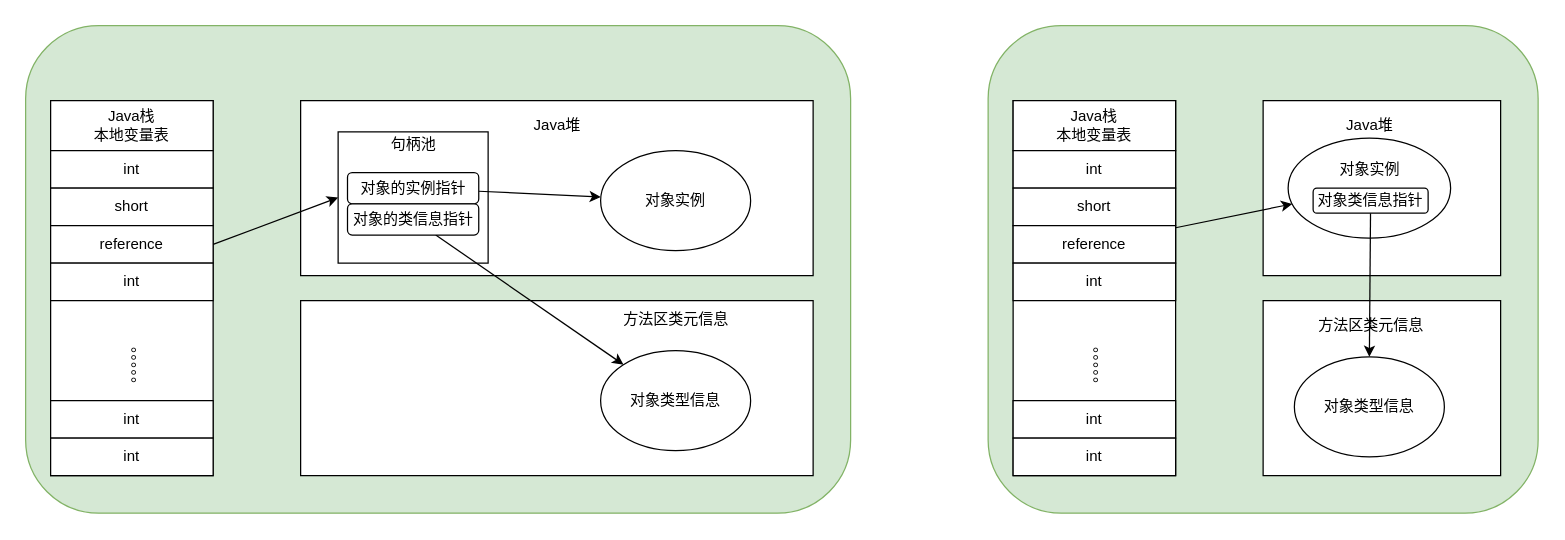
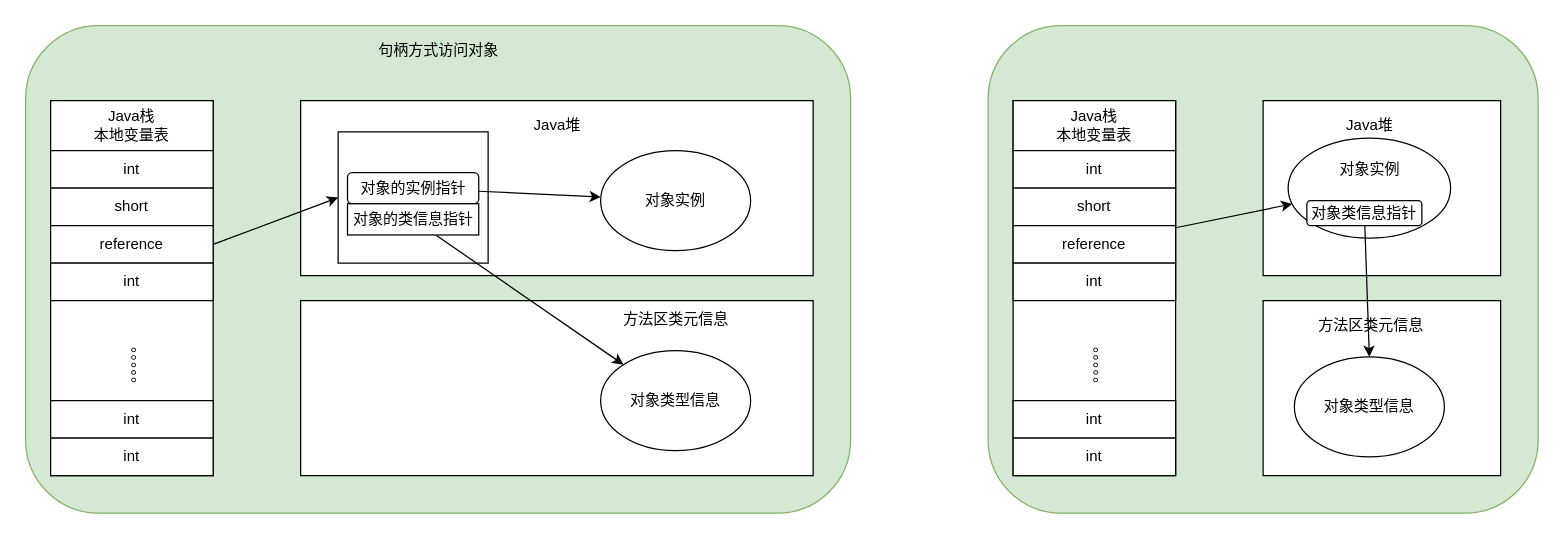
  <mxCell id="0" />
  <mxCell id="1" parent="0" />
  <mxCell id="2" value="" style="rounded=1;whiteSpace=wrap;html=1;fillColor=#d5e8d4;strokeColor=#82b366;" vertex="1" parent="1"><mxGeometry x="20" y="20" width="660" height="390" as="geometry" /></mxCell>
  <mxCell id="3" value="" style="rounded=0;whiteSpace=wrap;html=1;" vertex="1" parent="1"><mxGeometry x="40" y="80" width="130" height="300" as="geometry" /></mxCell>
  <mxCell id="4" value="Java栈&lt;br&gt;本地变量表" style="rounded=0;whiteSpace=wrap;html=1;" vertex="1" parent="1"><mxGeometry x="40" y="80" width="130" height="40" as="geometry" /></mxCell>
  <mxCell id="5" value="int" style="rounded=0;whiteSpace=wrap;html=1;" vertex="1" parent="1"><mxGeometry x="40" y="120" width="130" height="30" as="geometry" /></mxCell>
  <mxCell id="6" value="short" style="rounded=0;whiteSpace=wrap;html=1;" vertex="1" parent="1"><mxGeometry x="40" y="150" width="130" height="30" as="geometry" /></mxCell>
  <mxCell id="7" value="reference" style="rounded=0;whiteSpace=wrap;html=1;" vertex="1" parent="1"><mxGeometry x="40" y="180" width="130" height="30" as="geometry" /></mxCell>
  <mxCell id="8" value="int" style="rounded=0;whiteSpace=wrap;html=1;" vertex="1" parent="1"><mxGeometry x="40" y="210" width="130" height="30" as="geometry" /></mxCell>
  <mxCell id="9" value="。。。。。" style="text;html=1;align=center;verticalAlign=middle;resizable=0;points=[];autosize=1;strokeColor=none;fillColor=none;rotation=90;" vertex="1" parent="1"><mxGeometry x="70" y="285" width="80" height="20" as="geometry" /></mxCell>
  <mxCell id="10" value="int" style="rounded=0;whiteSpace=wrap;html=1;" vertex="1" parent="1"><mxGeometry x="40" y="320" width="130" height="30" as="geometry" /></mxCell>
  <mxCell id="11" value="int" style="rounded=0;whiteSpace=wrap;html=1;" vertex="1" parent="1"><mxGeometry x="40" y="350" width="130" height="30" as="geometry" /></mxCell>
  <mxCell id="12" value="" style="rounded=0;whiteSpace=wrap;html=1;" vertex="1" parent="1"><mxGeometry x="240" y="80" width="410" height="140" as="geometry" /></mxCell>
  <mxCell id="13" value="" style="rounded=0;whiteSpace=wrap;html=1;" vertex="1" parent="1"><mxGeometry x="240" y="240" width="410" height="140" as="geometry" /></mxCell>
  <mxCell id="14" value="Java堆" style="text;html=1;align=center;verticalAlign=middle;resizable=0;points=[];autosize=1;strokeColor=none;fillColor=none;" vertex="1" parent="1"><mxGeometry x="420" y="90" width="50" height="20" as="geometry" /></mxCell>
  <mxCell id="15" value="方法区类元信息" style="text;html=1;align=center;verticalAlign=middle;resizable=0;points=[];autosize=1;strokeColor=none;fillColor=none;" vertex="1" parent="1"><mxGeometry x="490" y="245" width="100" height="20" as="geometry" /></mxCell>
  <mxCell id="16" value="对象类型信息" style="ellipse;whiteSpace=wrap;html=1;" vertex="1" parent="1"><mxGeometry x="480" y="280" width="120" height="80" as="geometry" /></mxCell>
  <mxCell id="17" value="" style="rounded=0;whiteSpace=wrap;html=1;" vertex="1" parent="1"><mxGeometry x="270" y="105" width="120" height="105" as="geometry" /></mxCell>
- <mxCell id="18" value="句柄池" style="text;html=1;align=center;verticalAlign=middle;resizable=0;points=[];autosize=1;strokeColor=none;fillColor=none;" vertex="1" parent="1"><mxGeometry x="305" y="105" width="50" height="20" as="geometry" /></mxCell>
  <mxCell id="19" style="rounded=0;orthogonalLoop=1;jettySize=auto;html=1;" edge="1" parent="1" source="20" target="23"><mxGeometry relative="1" as="geometry" /></mxCell>
  <mxCell id="20" value="对象的实例指针" style="whiteSpace=wrap;html=1;rounded=1;" vertex="1" parent="1"><mxGeometry x="277.5" y="137.5" width="105" height="25" as="geometry" /></mxCell>
  <mxCell id="21" style="edgeStyle=none;rounded=0;orthogonalLoop=1;jettySize=auto;html=1;" edge="1" parent="1" source="22" target="16"><mxGeometry relative="1" as="geometry" /></mxCell>
- <mxCell id="22" value="对象的类信息指针" style="whiteSpace=wrap;html=1;rounded=1;" vertex="1" parent="1"><mxGeometry x="277.5" y="162.5" width="105" height="25" as="geometry" /></mxCell>
+ <mxCell id="22" value="对象的类信息指针" style="rounded=0;whiteSpace=wrap;html=1;" vertex="1" parent="1"><mxGeometry x="277.5" y="162.5" width="105" height="25" as="geometry" /></mxCell>
  <mxCell id="23" value="对象实例" style="ellipse;whiteSpace=wrap;html=1;" vertex="1" parent="1"><mxGeometry x="480" y="120" width="120" height="80" as="geometry" /></mxCell>
  <mxCell id="24" value="" style="endArrow=classic;html=1;rounded=0;exitX=1;exitY=0.5;exitDx=0;exitDy=0;entryX=0;entryY=0.5;entryDx=0;entryDy=0;" edge="1" parent="1" source="7" target="17"><mxGeometry width="50" height="50" relative="1" as="geometry"><mxPoint x="400" y="360" as="sourcePoint" /><mxPoint x="450" y="310" as="targetPoint" /></mxGeometry></mxCell>
+ <mxCell id="25" value="句柄方式访问对象" style="text;html=1;align=center;verticalAlign=middle;resizable=0;points=[];autosize=1;strokeColor=none;fillColor=none;" vertex="1" parent="1"><mxGeometry x="295" y="30" width="110" height="20" as="geometry" /></mxCell>
  <mxCell id="26" value="" style="rounded=1;whiteSpace=wrap;html=1;fillColor=#d5e8d4;strokeColor=#82b366;" vertex="1" parent="1"><mxGeometry x="790" y="20" width="440" height="390" as="geometry" /></mxCell>
  <mxCell id="27" value="" style="rounded=0;whiteSpace=wrap;html=1;" vertex="1" parent="1"><mxGeometry x="810" y="80" width="130" height="300" as="geometry" /></mxCell>
  <mxCell id="28" value="Java栈&lt;br&gt;本地变量表" style="rounded=0;whiteSpace=wrap;html=1;" vertex="1" parent="1"><mxGeometry x="810" y="80" width="130" height="40" as="geometry" /></mxCell>
  <mxCell id="29" value="int" style="rounded=0;whiteSpace=wrap;html=1;" vertex="1" parent="1"><mxGeometry x="810" y="120" width="130" height="30" as="geometry" /></mxCell>
  <mxCell id="30" value="short" style="rounded=0;whiteSpace=wrap;html=1;" vertex="1" parent="1"><mxGeometry x="810" y="150" width="130" height="30" as="geometry" /></mxCell>
  <mxCell id="31" value="reference" style="rounded=0;whiteSpace=wrap;html=1;" vertex="1" parent="1"><mxGeometry x="810" y="180" width="130" height="30" as="geometry" /></mxCell>
  <mxCell id="32" value="int" style="rounded=0;whiteSpace=wrap;html=1;" vertex="1" parent="1"><mxGeometry x="810" y="210" width="130" height="30" as="geometry" /></mxCell>
  <mxCell id="33" value="" style="rounded=0;whiteSpace=wrap;html=1;" vertex="1" parent="1"><mxGeometry x="1010" y="80" width="190" height="140" as="geometry" /></mxCell>
  <mxCell id="34" value="。。。。。" style="text;html=1;align=center;verticalAlign=middle;resizable=0;points=[];autosize=1;strokeColor=none;fillColor=none;rotation=90;" vertex="1" parent="1"><mxGeometry x="840" y="285" width="80" height="20" as="geometry" /></mxCell>
  <mxCell id="35" value="int" style="rounded=0;whiteSpace=wrap;html=1;" vertex="1" parent="1"><mxGeometry x="810" y="320" width="130" height="30" as="geometry" /></mxCell>
  <mxCell id="36" value="int" style="rounded=0;whiteSpace=wrap;html=1;" vertex="1" parent="1"><mxGeometry x="810" y="350" width="130" height="30" as="geometry" /></mxCell>
  <mxCell id="37" value="" style="rounded=0;whiteSpace=wrap;html=1;" vertex="1" parent="1"><mxGeometry x="1010" y="240" width="190" height="140" as="geometry" /></mxCell>
  <mxCell id="38" value="Java堆" style="text;html=1;align=center;verticalAlign=middle;resizable=0;points=[];autosize=1;strokeColor=none;fillColor=none;" vertex="1" parent="1"><mxGeometry x="1070" y="90" width="50" height="20" as="geometry" /></mxCell>
  <mxCell id="39" value="方法区类元信息" style="text;html=1;align=center;verticalAlign=middle;resizable=0;points=[];autosize=1;strokeColor=none;fillColor=none;" vertex="1" parent="1"><mxGeometry x="1046" y="250" width="100" height="20" as="geometry" /></mxCell>
  <mxCell id="40" value="对象类型信息" style="ellipse;whiteSpace=wrap;html=1;" vertex="1" parent="1"><mxGeometry x="1035" y="285" width="120" height="80" as="geometry" /></mxCell>
  <mxCell id="41" value="" style="ellipse;whiteSpace=wrap;html=1;" vertex="1" parent="1"><mxGeometry x="1030" y="110" width="130" height="80" as="geometry" /></mxCell>
  <mxCell id="42" value="对象实例" style="text;html=1;align=center;verticalAlign=middle;resizable=0;points=[];autosize=1;strokeColor=none;fillColor=none;" vertex="1" parent="1"><mxGeometry x="1065" y="125" width="60" height="20" as="geometry" /></mxCell>
  <mxCell id="43" style="edgeStyle=none;rounded=0;orthogonalLoop=1;jettySize=auto;html=1;entryX=0.5;entryY=0;entryDx=0;entryDy=0;" edge="1" parent="1" source="44" target="40"><mxGeometry relative="1" as="geometry" /></mxCell>
- <mxCell id="44" value="对象类信息指针" style="rounded=1;whiteSpace=wrap;html=1;" vertex="1" parent="1"><mxGeometry x="1050" y="150" width="92" height="20" as="geometry" /></mxCell>
+ <mxCell id="44" value="对象类信息指针" style="rounded=1;whiteSpace=wrap;html=1;" vertex="1" parent="1"><mxGeometry x="1045" y="160" width="92" height="20" as="geometry" /></mxCell>
  <mxCell id="45" style="edgeStyle=none;rounded=0;orthogonalLoop=1;jettySize=auto;html=1;" edge="1" parent="1" source="31" target="41"><mxGeometry relative="1" as="geometry" /></mxCell>
